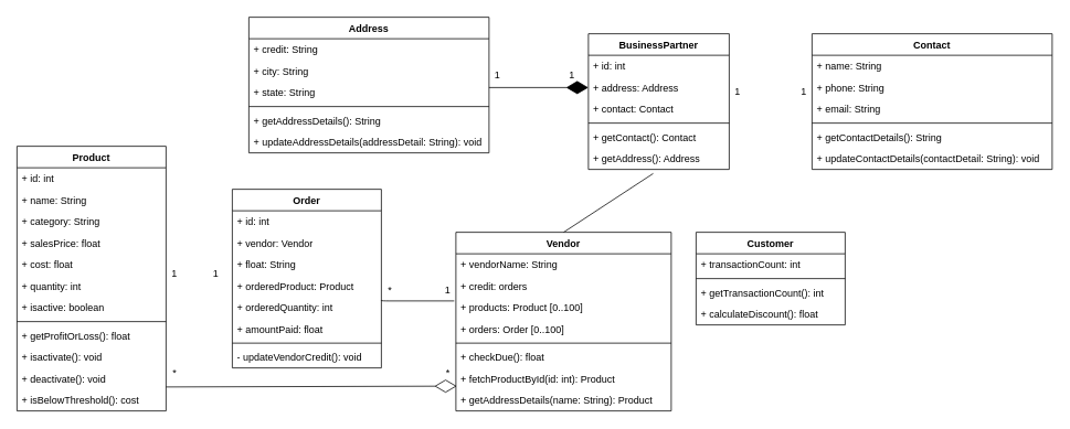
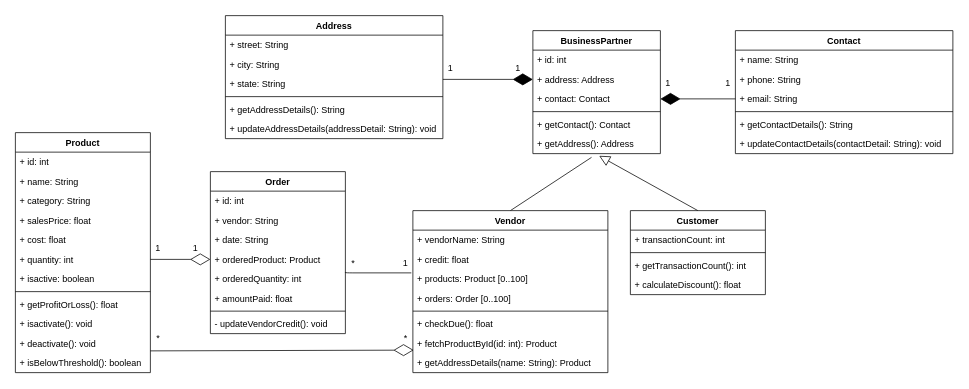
  <mxCell id="0" />
  <mxCell id="1" parent="0" />
  <mxCell id="2" value="BusinessPartner" style="swimlane;fontStyle=1;align=center;verticalAlign=top;childLayout=stackLayout;horizontal=1;startSize=26;horizontalStack=0;resizeParent=1;resizeParentMax=0;resizeLast=0;collapsible=1;marginBottom=0;" vertex="1" parent="1"><mxGeometry x="710" y="40" width="170" height="164" as="geometry"><mxRectangle x="200" y="120" width="80" height="26" as="alternateBounds" /></mxGeometry></mxCell>
  <mxCell id="3" value="+ id: int" style="text;strokeColor=none;fillColor=none;align=left;verticalAlign=top;spacingLeft=4;spacingRight=4;overflow=hidden;rotatable=0;points=[[0,0.5],[1,0.5]];portConstraint=eastwest;" vertex="1" parent="2"><mxGeometry y="26" width="170" height="26" as="geometry" /></mxCell>
  <mxCell id="4" value="+ address: Address" style="text;strokeColor=none;fillColor=none;align=left;verticalAlign=top;spacingLeft=4;spacingRight=4;overflow=hidden;rotatable=0;points=[[0,0.5],[1,0.5]];portConstraint=eastwest;" vertex="1" parent="2"><mxGeometry y="52" width="170" height="26" as="geometry" /></mxCell>
  <mxCell id="5" value="+ contact: Contact" style="text;strokeColor=none;fillColor=none;align=left;verticalAlign=top;spacingLeft=4;spacingRight=4;overflow=hidden;rotatable=0;points=[[0,0.5],[1,0.5]];portConstraint=eastwest;" vertex="1" parent="2"><mxGeometry y="78" width="170" height="26" as="geometry" /></mxCell>
  <mxCell id="6" value="" style="line;strokeWidth=1;fillColor=none;align=left;verticalAlign=middle;spacingTop=-1;spacingLeft=3;spacingRight=3;rotatable=0;labelPosition=right;points=[];portConstraint=eastwest;" vertex="1" parent="2"><mxGeometry y="104" width="170" height="8" as="geometry" /></mxCell>
  <mxCell id="7" value="+ getContact(): Contact" style="text;strokeColor=none;fillColor=none;align=left;verticalAlign=top;spacingLeft=4;spacingRight=4;overflow=hidden;rotatable=0;points=[[0,0.5],[1,0.5]];portConstraint=eastwest;" vertex="1" parent="2"><mxGeometry y="112" width="170" height="26" as="geometry" /></mxCell>
  <mxCell id="8" value="+ getAddress(): Address" style="text;strokeColor=none;fillColor=none;align=left;verticalAlign=top;spacingLeft=4;spacingRight=4;overflow=hidden;rotatable=0;points=[[0,0.5],[1,0.5]];portConstraint=eastwest;" vertex="1" parent="2"><mxGeometry y="138" width="170" height="26" as="geometry" /></mxCell>
  <mxCell id="9" value="" style="edgeStyle=none;html=1;endSize=12;endArrow=none;endFill=0;exitX=0.5;exitY=0;exitDx=0;exitDy=0;entryX=0.46;entryY=1.192;entryDx=0;entryDy=0;entryPerimeter=0;" edge="1" parent="1" source="28" target="8"><mxGeometry width="160" relative="1" as="geometry"><mxPoint x="430" y="280" as="sourcePoint" /><mxPoint x="690" y="200" as="targetPoint" /></mxGeometry></mxCell>
+ <mxCell id="10" value="" style="edgeStyle=none;html=1;endSize=12;endArrow=block;endFill=0;exitX=0.5;exitY=0;exitDx=0;exitDy=0;entryX=0.52;entryY=1.115;entryDx=0;entryDy=0;entryPerimeter=0;" edge="1" parent="1" source="37" target="8"><mxGeometry width="160" relative="1" as="geometry"><mxPoint x="605" y="450" as="sourcePoint" /><mxPoint x="777.043" y="370" as="targetPoint" /></mxGeometry></mxCell>
  <mxCell id="11" value="" style="endArrow=diamondThin;endFill=1;endSize=24;html=1;entryX=0;entryY=0.5;entryDx=0;entryDy=0;" edge="1" parent="1" target="4"><mxGeometry width="160" relative="1" as="geometry"><mxPoint x="590" y="105" as="sourcePoint" /><mxPoint x="550" y="270" as="targetPoint" /></mxGeometry></mxCell>
+ <mxCell id="12" value="" style="endArrow=diamondThin;endFill=0;endSize=24;html=1;exitX=1;exitY=0.5;exitDx=0;exitDy=0;entryX=0;entryY=0.5;entryDx=0;entryDy=0;" edge="1" parent="1" source="57" target="46"><mxGeometry width="160" relative="1" as="geometry"><mxPoint x="220" y="650" as="sourcePoint" /><mxPoint x="380" y="650" as="targetPoint" /></mxGeometry></mxCell>
+ <mxCell id="13" value="" style="endArrow=diamondThin;endFill=1;endSize=24;html=1;exitX=0;exitY=0.5;exitDx=0;exitDy=0;entryX=1;entryY=0.5;entryDx=0;entryDy=0;" edge="1" parent="1" source="17" target="5"><mxGeometry width="160" relative="1" as="geometry"><mxPoint x="560" y="115" as="sourcePoint" /><mxPoint x="650" y="115" as="targetPoint" /></mxGeometry></mxCell>
  <mxCell id="14" value="Contact" style="swimlane;fontStyle=1;align=center;verticalAlign=top;childLayout=stackLayout;horizontal=1;startSize=26;horizontalStack=0;resizeParent=1;resizeParentMax=0;resizeLast=0;collapsible=1;marginBottom=0;" vertex="1" parent="1"><mxGeometry x="980" y="40" width="290" height="164" as="geometry"><mxRectangle x="200" y="120" width="80" height="26" as="alternateBounds" /></mxGeometry></mxCell>
  <mxCell id="15" value="+ name: String" style="text;strokeColor=none;fillColor=none;align=left;verticalAlign=top;spacingLeft=4;spacingRight=4;overflow=hidden;rotatable=0;points=[[0,0.5],[1,0.5]];portConstraint=eastwest;" vertex="1" parent="14"><mxGeometry y="26" width="290" height="26" as="geometry" /></mxCell>
  <mxCell id="16" value="+ phone: String" style="text;strokeColor=none;fillColor=none;align=left;verticalAlign=top;spacingLeft=4;spacingRight=4;overflow=hidden;rotatable=0;points=[[0,0.5],[1,0.5]];portConstraint=eastwest;" vertex="1" parent="14"><mxGeometry y="52" width="290" height="26" as="geometry" /></mxCell>
  <mxCell id="17" value="+ email: String" style="text;strokeColor=none;fillColor=none;align=left;verticalAlign=top;spacingLeft=4;spacingRight=4;overflow=hidden;rotatable=0;points=[[0,0.5],[1,0.5]];portConstraint=eastwest;" vertex="1" parent="14"><mxGeometry y="78" width="290" height="26" as="geometry" /></mxCell>
  <mxCell id="18" value="" style="line;strokeWidth=1;fillColor=none;align=left;verticalAlign=middle;spacingTop=-1;spacingLeft=3;spacingRight=3;rotatable=0;labelPosition=right;points=[];portConstraint=eastwest;" vertex="1" parent="14"><mxGeometry y="104" width="290" height="8" as="geometry" /></mxCell>
  <mxCell id="19" value="+ getContactDetails(): String" style="text;strokeColor=none;fillColor=none;align=left;verticalAlign=top;spacingLeft=4;spacingRight=4;overflow=hidden;rotatable=0;points=[[0,0.5],[1,0.5]];portConstraint=eastwest;" vertex="1" parent="14"><mxGeometry y="112" width="290" height="26" as="geometry" /></mxCell>
  <mxCell id="20" value="+ updateContactDetails(contactDetail: String): void" style="text;strokeColor=none;fillColor=none;align=left;verticalAlign=top;spacingLeft=4;spacingRight=4;overflow=hidden;rotatable=0;points=[[0,0.5],[1,0.5]];portConstraint=eastwest;" vertex="1" parent="14"><mxGeometry y="138" width="290" height="26" as="geometry" /></mxCell>
  <mxCell id="21" value="Address" style="swimlane;fontStyle=1;align=center;verticalAlign=top;childLayout=stackLayout;horizontal=1;startSize=26;horizontalStack=0;resizeParent=1;resizeParentMax=0;resizeLast=0;collapsible=1;marginBottom=0;" vertex="1" parent="1"><mxGeometry x="300" y="20" width="290" height="164" as="geometry"><mxRectangle x="200" y="120" width="80" height="26" as="alternateBounds" /></mxGeometry></mxCell>
- <mxCell id="22" value="+ credit: String" style="text;strokeColor=none;fillColor=none;align=left;verticalAlign=top;spacingLeft=4;spacingRight=4;overflow=hidden;rotatable=0;points=[[0,0.5],[1,0.5]];portConstraint=eastwest;" vertex="1" parent="21"><mxGeometry y="26" width="290" height="26" as="geometry" /></mxCell>
+ <mxCell id="22" value="+ street: String" style="text;strokeColor=none;fillColor=none;align=left;verticalAlign=top;spacingLeft=4;spacingRight=4;overflow=hidden;rotatable=0;points=[[0,0.5],[1,0.5]];portConstraint=eastwest;" vertex="1" parent="21"><mxGeometry y="26" width="290" height="26" as="geometry" /></mxCell>
  <mxCell id="23" value="+ city: String" style="text;strokeColor=none;fillColor=none;align=left;verticalAlign=top;spacingLeft=4;spacingRight=4;overflow=hidden;rotatable=0;points=[[0,0.5],[1,0.5]];portConstraint=eastwest;" vertex="1" parent="21"><mxGeometry y="52" width="290" height="26" as="geometry" /></mxCell>
  <mxCell id="24" value="+ state: String" style="text;strokeColor=none;fillColor=none;align=left;verticalAlign=top;spacingLeft=4;spacingRight=4;overflow=hidden;rotatable=0;points=[[0,0.5],[1,0.5]];portConstraint=eastwest;" vertex="1" parent="21"><mxGeometry y="78" width="290" height="26" as="geometry" /></mxCell>
  <mxCell id="25" value="" style="line;strokeWidth=1;fillColor=none;align=left;verticalAlign=middle;spacingTop=-1;spacingLeft=3;spacingRight=3;rotatable=0;labelPosition=right;points=[];portConstraint=eastwest;" vertex="1" parent="21"><mxGeometry y="104" width="290" height="8" as="geometry" /></mxCell>
  <mxCell id="26" value="+ getAddressDetails(): String" style="text;strokeColor=none;fillColor=none;align=left;verticalAlign=top;spacingLeft=4;spacingRight=4;overflow=hidden;rotatable=0;points=[[0,0.5],[1,0.5]];portConstraint=eastwest;" vertex="1" parent="21"><mxGeometry y="112" width="290" height="26" as="geometry" /></mxCell>
  <mxCell id="27" value="+ updateAddressDetails(addressDetail: String): void" style="text;strokeColor=none;fillColor=none;align=left;verticalAlign=top;spacingLeft=4;spacingRight=4;overflow=hidden;rotatable=0;points=[[0,0.5],[1,0.5]];portConstraint=eastwest;" vertex="1" parent="21"><mxGeometry y="138" width="290" height="26" as="geometry" /></mxCell>
  <mxCell id="28" value="Vendor" style="swimlane;fontStyle=1;align=center;verticalAlign=top;childLayout=stackLayout;horizontal=1;startSize=26;horizontalStack=0;resizeParent=1;resizeParentMax=0;resizeLast=0;collapsible=1;marginBottom=0;" vertex="1" parent="1"><mxGeometry x="550" y="280" width="260" height="216" as="geometry"><mxRectangle x="200" y="120" width="80" height="26" as="alternateBounds" /></mxGeometry></mxCell>
  <mxCell id="29" value="+ vendorName: String" style="text;strokeColor=none;fillColor=none;align=left;verticalAlign=top;spacingLeft=4;spacingRight=4;overflow=hidden;rotatable=0;points=[[0,0.5],[1,0.5]];portConstraint=eastwest;" vertex="1" parent="28"><mxGeometry y="26" width="260" height="26" as="geometry" /></mxCell>
- <mxCell id="30" value="+ credit: orders" style="text;strokeColor=none;fillColor=none;align=left;verticalAlign=top;spacingLeft=4;spacingRight=4;overflow=hidden;rotatable=0;points=[[0,0.5],[1,0.5]];portConstraint=eastwest;" vertex="1" parent="28"><mxGeometry y="52" width="260" height="26" as="geometry" /></mxCell>
+ <mxCell id="30" value="+ credit: float" style="text;strokeColor=none;fillColor=none;align=left;verticalAlign=top;spacingLeft=4;spacingRight=4;overflow=hidden;rotatable=0;points=[[0,0.5],[1,0.5]];portConstraint=eastwest;" vertex="1" parent="28"><mxGeometry y="52" width="260" height="26" as="geometry" /></mxCell>
  <mxCell id="31" value="+ products: Product [0..100]" style="text;strokeColor=none;fillColor=none;align=left;verticalAlign=top;spacingLeft=4;spacingRight=4;overflow=hidden;rotatable=0;points=[[0,0.5],[1,0.5]];portConstraint=eastwest;" vertex="1" parent="28"><mxGeometry y="78" width="260" height="26" as="geometry" /></mxCell>
  <mxCell id="32" value="+ orders: Order [0..100]" style="text;strokeColor=none;fillColor=none;align=left;verticalAlign=top;spacingLeft=4;spacingRight=4;overflow=hidden;rotatable=0;points=[[0,0.5],[1,0.5]];portConstraint=eastwest;" vertex="1" parent="28"><mxGeometry y="104" width="260" height="26" as="geometry" /></mxCell>
  <mxCell id="33" value="" style="line;strokeWidth=1;fillColor=none;align=left;verticalAlign=middle;spacingTop=-1;spacingLeft=3;spacingRight=3;rotatable=0;labelPosition=right;points=[];portConstraint=eastwest;" vertex="1" parent="28"><mxGeometry y="130" width="260" height="8" as="geometry" /></mxCell>
  <mxCell id="34" value="+ checkDue(): float" style="text;strokeColor=none;fillColor=none;align=left;verticalAlign=top;spacingLeft=4;spacingRight=4;overflow=hidden;rotatable=0;points=[[0,0.5],[1,0.5]];portConstraint=eastwest;" vertex="1" parent="28"><mxGeometry y="138" width="260" height="26" as="geometry" /></mxCell>
  <mxCell id="35" value="+ fetchProductById(id: int): Product" style="text;strokeColor=none;fillColor=none;align=left;verticalAlign=top;spacingLeft=4;spacingRight=4;overflow=hidden;rotatable=0;points=[[0,0.5],[1,0.5]];portConstraint=eastwest;" vertex="1" parent="28"><mxGeometry y="164" width="260" height="26" as="geometry" /></mxCell>
  <mxCell id="36" value="+ getAddressDetails(name: String): Product" style="text;strokeColor=none;fillColor=none;align=left;verticalAlign=top;spacingLeft=4;spacingRight=4;overflow=hidden;rotatable=0;points=[[0,0.5],[1,0.5]];portConstraint=eastwest;" vertex="1" parent="28"><mxGeometry y="190" width="260" height="26" as="geometry" /></mxCell>
  <mxCell id="37" value="Customer" style="swimlane;fontStyle=1;align=center;verticalAlign=top;childLayout=stackLayout;horizontal=1;startSize=26;horizontalStack=0;resizeParent=1;resizeParentMax=0;resizeLast=0;collapsible=1;marginBottom=0;" vertex="1" parent="1"><mxGeometry x="840" y="280" width="180" height="112" as="geometry"><mxRectangle x="200" y="120" width="80" height="26" as="alternateBounds" /></mxGeometry></mxCell>
  <mxCell id="38" value="+ transactionCount: int" style="text;strokeColor=none;fillColor=none;align=left;verticalAlign=top;spacingLeft=4;spacingRight=4;overflow=hidden;rotatable=0;points=[[0,0.5],[1,0.5]];portConstraint=eastwest;" vertex="1" parent="37"><mxGeometry y="26" width="180" height="26" as="geometry" /></mxCell>
  <mxCell id="39" value="" style="line;strokeWidth=1;fillColor=none;align=left;verticalAlign=middle;spacingTop=-1;spacingLeft=3;spacingRight=3;rotatable=0;labelPosition=right;points=[];portConstraint=eastwest;" vertex="1" parent="37"><mxGeometry y="52" width="180" height="8" as="geometry" /></mxCell>
  <mxCell id="40" value="+ getTransactionCount(): int" style="text;strokeColor=none;fillColor=none;align=left;verticalAlign=top;spacingLeft=4;spacingRight=4;overflow=hidden;rotatable=0;points=[[0,0.5],[1,0.5]];portConstraint=eastwest;" vertex="1" parent="37"><mxGeometry y="60" width="180" height="26" as="geometry" /></mxCell>
  <mxCell id="41" value="+ calculateDiscount(): float" style="text;strokeColor=none;fillColor=none;align=left;verticalAlign=top;spacingLeft=4;spacingRight=4;overflow=hidden;rotatable=0;points=[[0,0.5],[1,0.5]];portConstraint=eastwest;" vertex="1" parent="37"><mxGeometry y="86" width="180" height="26" as="geometry" /></mxCell>
  <mxCell id="42" value="Order" style="swimlane;fontStyle=1;align=center;verticalAlign=top;childLayout=stackLayout;horizontal=1;startSize=26;horizontalStack=0;resizeParent=1;resizeParentMax=0;resizeLast=0;collapsible=1;marginBottom=0;" vertex="1" parent="1"><mxGeometry x="280" y="228" width="180" height="216" as="geometry"><mxRectangle x="200" y="120" width="80" height="26" as="alternateBounds" /></mxGeometry></mxCell>
  <mxCell id="43" value="+ id: int" style="text;strokeColor=none;fillColor=none;align=left;verticalAlign=top;spacingLeft=4;spacingRight=4;overflow=hidden;rotatable=0;points=[[0,0.5],[1,0.5]];portConstraint=eastwest;" vertex="1" parent="42"><mxGeometry y="26" width="180" height="26" as="geometry" /></mxCell>
- <mxCell id="44" value="+ vendor: Vendor" style="text;strokeColor=none;fillColor=none;align=left;verticalAlign=top;spacingLeft=4;spacingRight=4;overflow=hidden;rotatable=0;points=[[0,0.5],[1,0.5]];portConstraint=eastwest;" vertex="1" parent="42"><mxGeometry y="52" width="180" height="26" as="geometry" /></mxCell>
- <mxCell id="45" value="+ float: String" style="text;strokeColor=none;fillColor=none;align=left;verticalAlign=top;spacingLeft=4;spacingRight=4;overflow=hidden;rotatable=0;points=[[0,0.5],[1,0.5]];portConstraint=eastwest;" vertex="1" parent="42"><mxGeometry y="78" width="180" height="26" as="geometry" /></mxCell>
+ <mxCell id="44" value="+ vendor: String" style="text;strokeColor=none;fillColor=none;align=left;verticalAlign=top;spacingLeft=4;spacingRight=4;overflow=hidden;rotatable=0;points=[[0,0.5],[1,0.5]];portConstraint=eastwest;" vertex="1" parent="42"><mxGeometry y="52" width="180" height="26" as="geometry" /></mxCell>
+ <mxCell id="45" value="+ date: String" style="text;strokeColor=none;fillColor=none;align=left;verticalAlign=top;spacingLeft=4;spacingRight=4;overflow=hidden;rotatable=0;points=[[0,0.5],[1,0.5]];portConstraint=eastwest;" vertex="1" parent="42"><mxGeometry y="78" width="180" height="26" as="geometry" /></mxCell>
  <mxCell id="46" value="+ orderedProduct: Product" style="text;strokeColor=none;fillColor=none;align=left;verticalAlign=top;spacingLeft=4;spacingRight=4;overflow=hidden;rotatable=0;points=[[0,0.5],[1,0.5]];portConstraint=eastwest;" vertex="1" parent="42"><mxGeometry y="104" width="180" height="26" as="geometry" /></mxCell>
  <mxCell id="47" value="+ orderedQuantity: int" style="text;strokeColor=none;fillColor=none;align=left;verticalAlign=top;spacingLeft=4;spacingRight=4;overflow=hidden;rotatable=0;points=[[0,0.5],[1,0.5]];portConstraint=eastwest;" vertex="1" parent="42"><mxGeometry y="130" width="180" height="26" as="geometry" /></mxCell>
  <mxCell id="48" value="+ amountPaid: float" style="text;strokeColor=none;fillColor=none;align=left;verticalAlign=top;spacingLeft=4;spacingRight=4;overflow=hidden;rotatable=0;points=[[0,0.5],[1,0.5]];portConstraint=eastwest;" vertex="1" parent="42"><mxGeometry y="156" width="180" height="26" as="geometry" /></mxCell>
  <mxCell id="49" value="" style="line;strokeWidth=1;fillColor=none;align=left;verticalAlign=middle;spacingTop=-1;spacingLeft=3;spacingRight=3;rotatable=0;labelPosition=right;points=[];portConstraint=eastwest;" vertex="1" parent="42"><mxGeometry y="182" width="180" height="8" as="geometry" /></mxCell>
  <mxCell id="50" value="- updateVendorCredit(): void" style="text;strokeColor=none;fillColor=none;align=left;verticalAlign=top;spacingLeft=4;spacingRight=4;overflow=hidden;rotatable=0;points=[[0,0.5],[1,0.5]];portConstraint=eastwest;" vertex="1" parent="42"><mxGeometry y="190" width="180" height="26" as="geometry" /></mxCell>
  <mxCell id="51" value="Product" style="swimlane;fontStyle=1;align=center;verticalAlign=top;childLayout=stackLayout;horizontal=1;startSize=26;horizontalStack=0;resizeParent=1;resizeParentMax=0;resizeLast=0;collapsible=1;marginBottom=0;" vertex="1" parent="1"><mxGeometry x="20" y="176" width="180" height="320" as="geometry"><mxRectangle x="200" y="120" width="80" height="26" as="alternateBounds" /></mxGeometry></mxCell>
  <mxCell id="52" value="+ id: int" style="text;strokeColor=none;fillColor=none;align=left;verticalAlign=top;spacingLeft=4;spacingRight=4;overflow=hidden;rotatable=0;points=[[0,0.5],[1,0.5]];portConstraint=eastwest;" vertex="1" parent="51"><mxGeometry y="26" width="180" height="26" as="geometry" /></mxCell>
  <mxCell id="53" value="+ name: String" style="text;strokeColor=none;fillColor=none;align=left;verticalAlign=top;spacingLeft=4;spacingRight=4;overflow=hidden;rotatable=0;points=[[0,0.5],[1,0.5]];portConstraint=eastwest;" vertex="1" parent="51"><mxGeometry y="52" width="180" height="26" as="geometry" /></mxCell>
  <mxCell id="54" value="+ category: String" style="text;strokeColor=none;fillColor=none;align=left;verticalAlign=top;spacingLeft=4;spacingRight=4;overflow=hidden;rotatable=0;points=[[0,0.5],[1,0.5]];portConstraint=eastwest;" vertex="1" parent="51"><mxGeometry y="78" width="180" height="26" as="geometry" /></mxCell>
  <mxCell id="55" value="+ salesPrice: float" style="text;strokeColor=none;fillColor=none;align=left;verticalAlign=top;spacingLeft=4;spacingRight=4;overflow=hidden;rotatable=0;points=[[0,0.5],[1,0.5]];portConstraint=eastwest;" vertex="1" parent="51"><mxGeometry y="104" width="180" height="26" as="geometry" /></mxCell>
  <mxCell id="56" value="+ cost: float" style="text;strokeColor=none;fillColor=none;align=left;verticalAlign=top;spacingLeft=4;spacingRight=4;overflow=hidden;rotatable=0;points=[[0,0.5],[1,0.5]];portConstraint=eastwest;" vertex="1" parent="51"><mxGeometry y="130" width="180" height="26" as="geometry" /></mxCell>
  <mxCell id="57" value="+ quantity: int" style="text;strokeColor=none;fillColor=none;align=left;verticalAlign=top;spacingLeft=4;spacingRight=4;overflow=hidden;rotatable=0;points=[[0,0.5],[1,0.5]];portConstraint=eastwest;" vertex="1" parent="51"><mxGeometry y="156" width="180" height="26" as="geometry" /></mxCell>
  <mxCell id="58" value="+ isactive: boolean" style="text;strokeColor=none;fillColor=none;align=left;verticalAlign=top;spacingLeft=4;spacingRight=4;overflow=hidden;rotatable=0;points=[[0,0.5],[1,0.5]];portConstraint=eastwest;" vertex="1" parent="51"><mxGeometry y="182" width="180" height="26" as="geometry" /></mxCell>
  <mxCell id="59" value="" style="line;strokeWidth=1;fillColor=none;align=left;verticalAlign=middle;spacingTop=-1;spacingLeft=3;spacingRight=3;rotatable=0;labelPosition=right;points=[];portConstraint=eastwest;" vertex="1" parent="51"><mxGeometry y="208" width="180" height="8" as="geometry" /></mxCell>
  <mxCell id="60" value="+ getProfitOrLoss(): float" style="text;strokeColor=none;fillColor=none;align=left;verticalAlign=top;spacingLeft=4;spacingRight=4;overflow=hidden;rotatable=0;points=[[0,0.5],[1,0.5]];portConstraint=eastwest;" vertex="1" parent="51"><mxGeometry y="216" width="180" height="26" as="geometry" /></mxCell>
  <mxCell id="61" value="+ isactivate(): void" style="text;strokeColor=none;fillColor=none;align=left;verticalAlign=top;spacingLeft=4;spacingRight=4;overflow=hidden;rotatable=0;points=[[0,0.5],[1,0.5]];portConstraint=eastwest;" vertex="1" parent="51"><mxGeometry y="242" width="180" height="26" as="geometry" /></mxCell>
  <mxCell id="62" value="+ deactivate(): void" style="text;strokeColor=none;fillColor=none;align=left;verticalAlign=top;spacingLeft=4;spacingRight=4;overflow=hidden;rotatable=0;points=[[0,0.5],[1,0.5]];portConstraint=eastwest;" vertex="1" parent="51"><mxGeometry y="268" width="180" height="26" as="geometry" /></mxCell>
- <mxCell id="63" value="+ isBelowThreshold(): cost" style="text;strokeColor=none;fillColor=none;align=left;verticalAlign=top;spacingLeft=4;spacingRight=4;overflow=hidden;rotatable=0;points=[[0,0.5],[1,0.5]];portConstraint=eastwest;" vertex="1" parent="51"><mxGeometry y="294" width="180" height="26" as="geometry" /></mxCell>
+ <mxCell id="63" value="+ isBelowThreshold(): boolean" style="text;strokeColor=none;fillColor=none;align=left;verticalAlign=top;spacingLeft=4;spacingRight=4;overflow=hidden;rotatable=0;points=[[0,0.5],[1,0.5]];portConstraint=eastwest;" vertex="1" parent="51"><mxGeometry y="294" width="180" height="26" as="geometry" /></mxCell>
  <mxCell id="64" value="" style="endArrow=diamondThin;endFill=0;endSize=24;html=1;exitX=0;exitY=1.05;exitDx=0;exitDy=0;entryX=0.004;entryY=0.846;entryDx=0;entryDy=0;exitPerimeter=0;entryPerimeter=0;" edge="1" parent="1" target="35"><mxGeometry width="160" relative="1" as="geometry"><mxPoint x="200" y="467" as="sourcePoint" /><mxPoint x="360" y="465" as="targetPoint" /></mxGeometry></mxCell>
  <mxCell id="65" value="1" style="text;html=1;align=center;verticalAlign=middle;resizable=0;points=[];autosize=1;" vertex="1" parent="1"><mxGeometry x="200" y="320" width="20" height="20" as="geometry" /></mxCell>
  <mxCell id="66" value="1" style="text;html=1;align=center;verticalAlign=middle;resizable=0;points=[];autosize=1;" vertex="1" parent="1"><mxGeometry x="250" y="320" width="20" height="20" as="geometry" /></mxCell>
  <mxCell id="67" value="*" style="text;html=1;align=center;verticalAlign=middle;resizable=0;points=[];autosize=1;" vertex="1" parent="1"><mxGeometry x="200" y="440" width="20" height="20" as="geometry" /></mxCell>
  <mxCell id="68" value="*" style="text;html=1;align=center;verticalAlign=middle;resizable=0;points=[];autosize=1;" vertex="1" parent="1"><mxGeometry x="530" y="440" width="20" height="20" as="geometry" /></mxCell>
  <mxCell id="69" value="1" style="text;html=1;align=center;verticalAlign=middle;resizable=0;points=[];autosize=1;" vertex="1" parent="1"><mxGeometry x="590" y="80" width="20" height="20" as="geometry" /></mxCell>
  <mxCell id="70" value="1" style="text;html=1;align=center;verticalAlign=middle;resizable=0;points=[];autosize=1;" vertex="1" parent="1"><mxGeometry x="680" y="80" width="20" height="20" as="geometry" /></mxCell>
  <mxCell id="71" value="1" style="text;html=1;align=center;verticalAlign=middle;resizable=0;points=[];autosize=1;" vertex="1" parent="1"><mxGeometry x="880" y="100" width="20" height="20" as="geometry" /></mxCell>
  <mxCell id="72" value="1" style="text;html=1;align=center;verticalAlign=middle;resizable=0;points=[];autosize=1;" vertex="1" parent="1"><mxGeometry x="960" y="100" width="20" height="20" as="geometry" /></mxCell>
  <mxCell id="73" value="" style="edgeStyle=elbowEdgeStyle;html=1;endArrow=none;elbow=vertical;exitX=1;exitY=-0.077;exitDx=0;exitDy=0;entryX=-0.008;entryY=0.222;entryDx=0;entryDy=0;entryPerimeter=0;exitPerimeter=0;" edge="1" parent="1" target="31"><mxGeometry width="160" relative="1" as="geometry"><mxPoint x="460" y="361.998" as="sourcePoint" /><mxPoint x="518.65" y="362.338" as="targetPoint" /></mxGeometry></mxCell>
  <mxCell id="74" value="*" style="text;html=1;align=center;verticalAlign=middle;resizable=0;points=[];autosize=1;" vertex="1" parent="1"><mxGeometry x="460" y="340" width="20" height="20" as="geometry" /></mxCell>
  <mxCell id="75" value="1" style="text;html=1;align=center;verticalAlign=middle;resizable=0;points=[];autosize=1;" vertex="1" parent="1"><mxGeometry x="530" y="340" width="20" height="20" as="geometry" /></mxCell>
